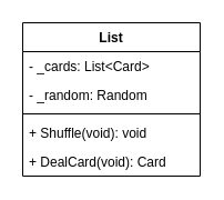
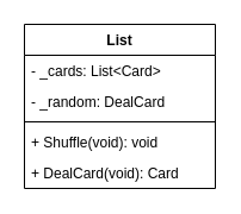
  <mxCell id="0" />
  <mxCell id="1" parent="0" />
  <mxCell id="2" value="List" style="swimlane;fontStyle=1;align=center;verticalAlign=top;childLayout=stackLayout;horizontal=1;startSize=26;horizontalStack=0;resizeParent=1;resizeParentMax=0;resizeLast=0;collapsible=1;marginBottom=0;whiteSpace=wrap;html=1;" vertex="1" parent="1"><mxGeometry x="20" y="20" width="160" height="138" as="geometry" /></mxCell>
  <mxCell id="3" value="- _cards: List&amp;lt;Card&amp;gt;" style="text;strokeColor=none;fillColor=none;align=left;verticalAlign=top;spacingLeft=4;spacingRight=4;overflow=hidden;rotatable=0;points=[[0,0.5],[1,0.5]];portConstraint=eastwest;whiteSpace=wrap;html=1;" vertex="1" parent="2"><mxGeometry y="26" width="160" height="26" as="geometry" /></mxCell>
- <mxCell id="4" value="- _random: Random" style="text;strokeColor=none;fillColor=none;align=left;verticalAlign=top;spacingLeft=4;spacingRight=4;overflow=hidden;rotatable=0;points=[[0,0.5],[1,0.5]];portConstraint=eastwest;whiteSpace=wrap;html=1;" vertex="1" parent="2"><mxGeometry y="52" width="160" height="26" as="geometry" /></mxCell>
+ <mxCell id="4" value="- _random: DealCard" style="text;strokeColor=none;fillColor=none;align=left;verticalAlign=top;spacingLeft=4;spacingRight=4;overflow=hidden;rotatable=0;points=[[0,0.5],[1,0.5]];portConstraint=eastwest;whiteSpace=wrap;html=1;" vertex="1" parent="2"><mxGeometry y="52" width="160" height="26" as="geometry" /></mxCell>
  <mxCell id="5" value="" style="line;strokeWidth=1;fillColor=none;align=left;verticalAlign=middle;spacingTop=-1;spacingLeft=3;spacingRight=3;rotatable=0;labelPosition=right;points=[];portConstraint=eastwest;strokeColor=inherit;" vertex="1" parent="2"><mxGeometry y="78" width="160" height="8" as="geometry" /></mxCell>
  <mxCell id="6" value="+ Shuffle(void): void" style="text;strokeColor=none;fillColor=none;align=left;verticalAlign=top;spacingLeft=4;spacingRight=4;overflow=hidden;rotatable=0;points=[[0,0.5],[1,0.5]];portConstraint=eastwest;whiteSpace=wrap;html=1;" vertex="1" parent="2"><mxGeometry y="86" width="160" height="26" as="geometry" /></mxCell>
  <mxCell id="7" value="+ DealCard(void): Card" style="text;strokeColor=none;fillColor=none;align=left;verticalAlign=top;spacingLeft=4;spacingRight=4;overflow=hidden;rotatable=0;points=[[0,0.5],[1,0.5]];portConstraint=eastwest;whiteSpace=wrap;html=1;" vertex="1" parent="2"><mxGeometry y="112" width="160" height="26" as="geometry" /></mxCell>
